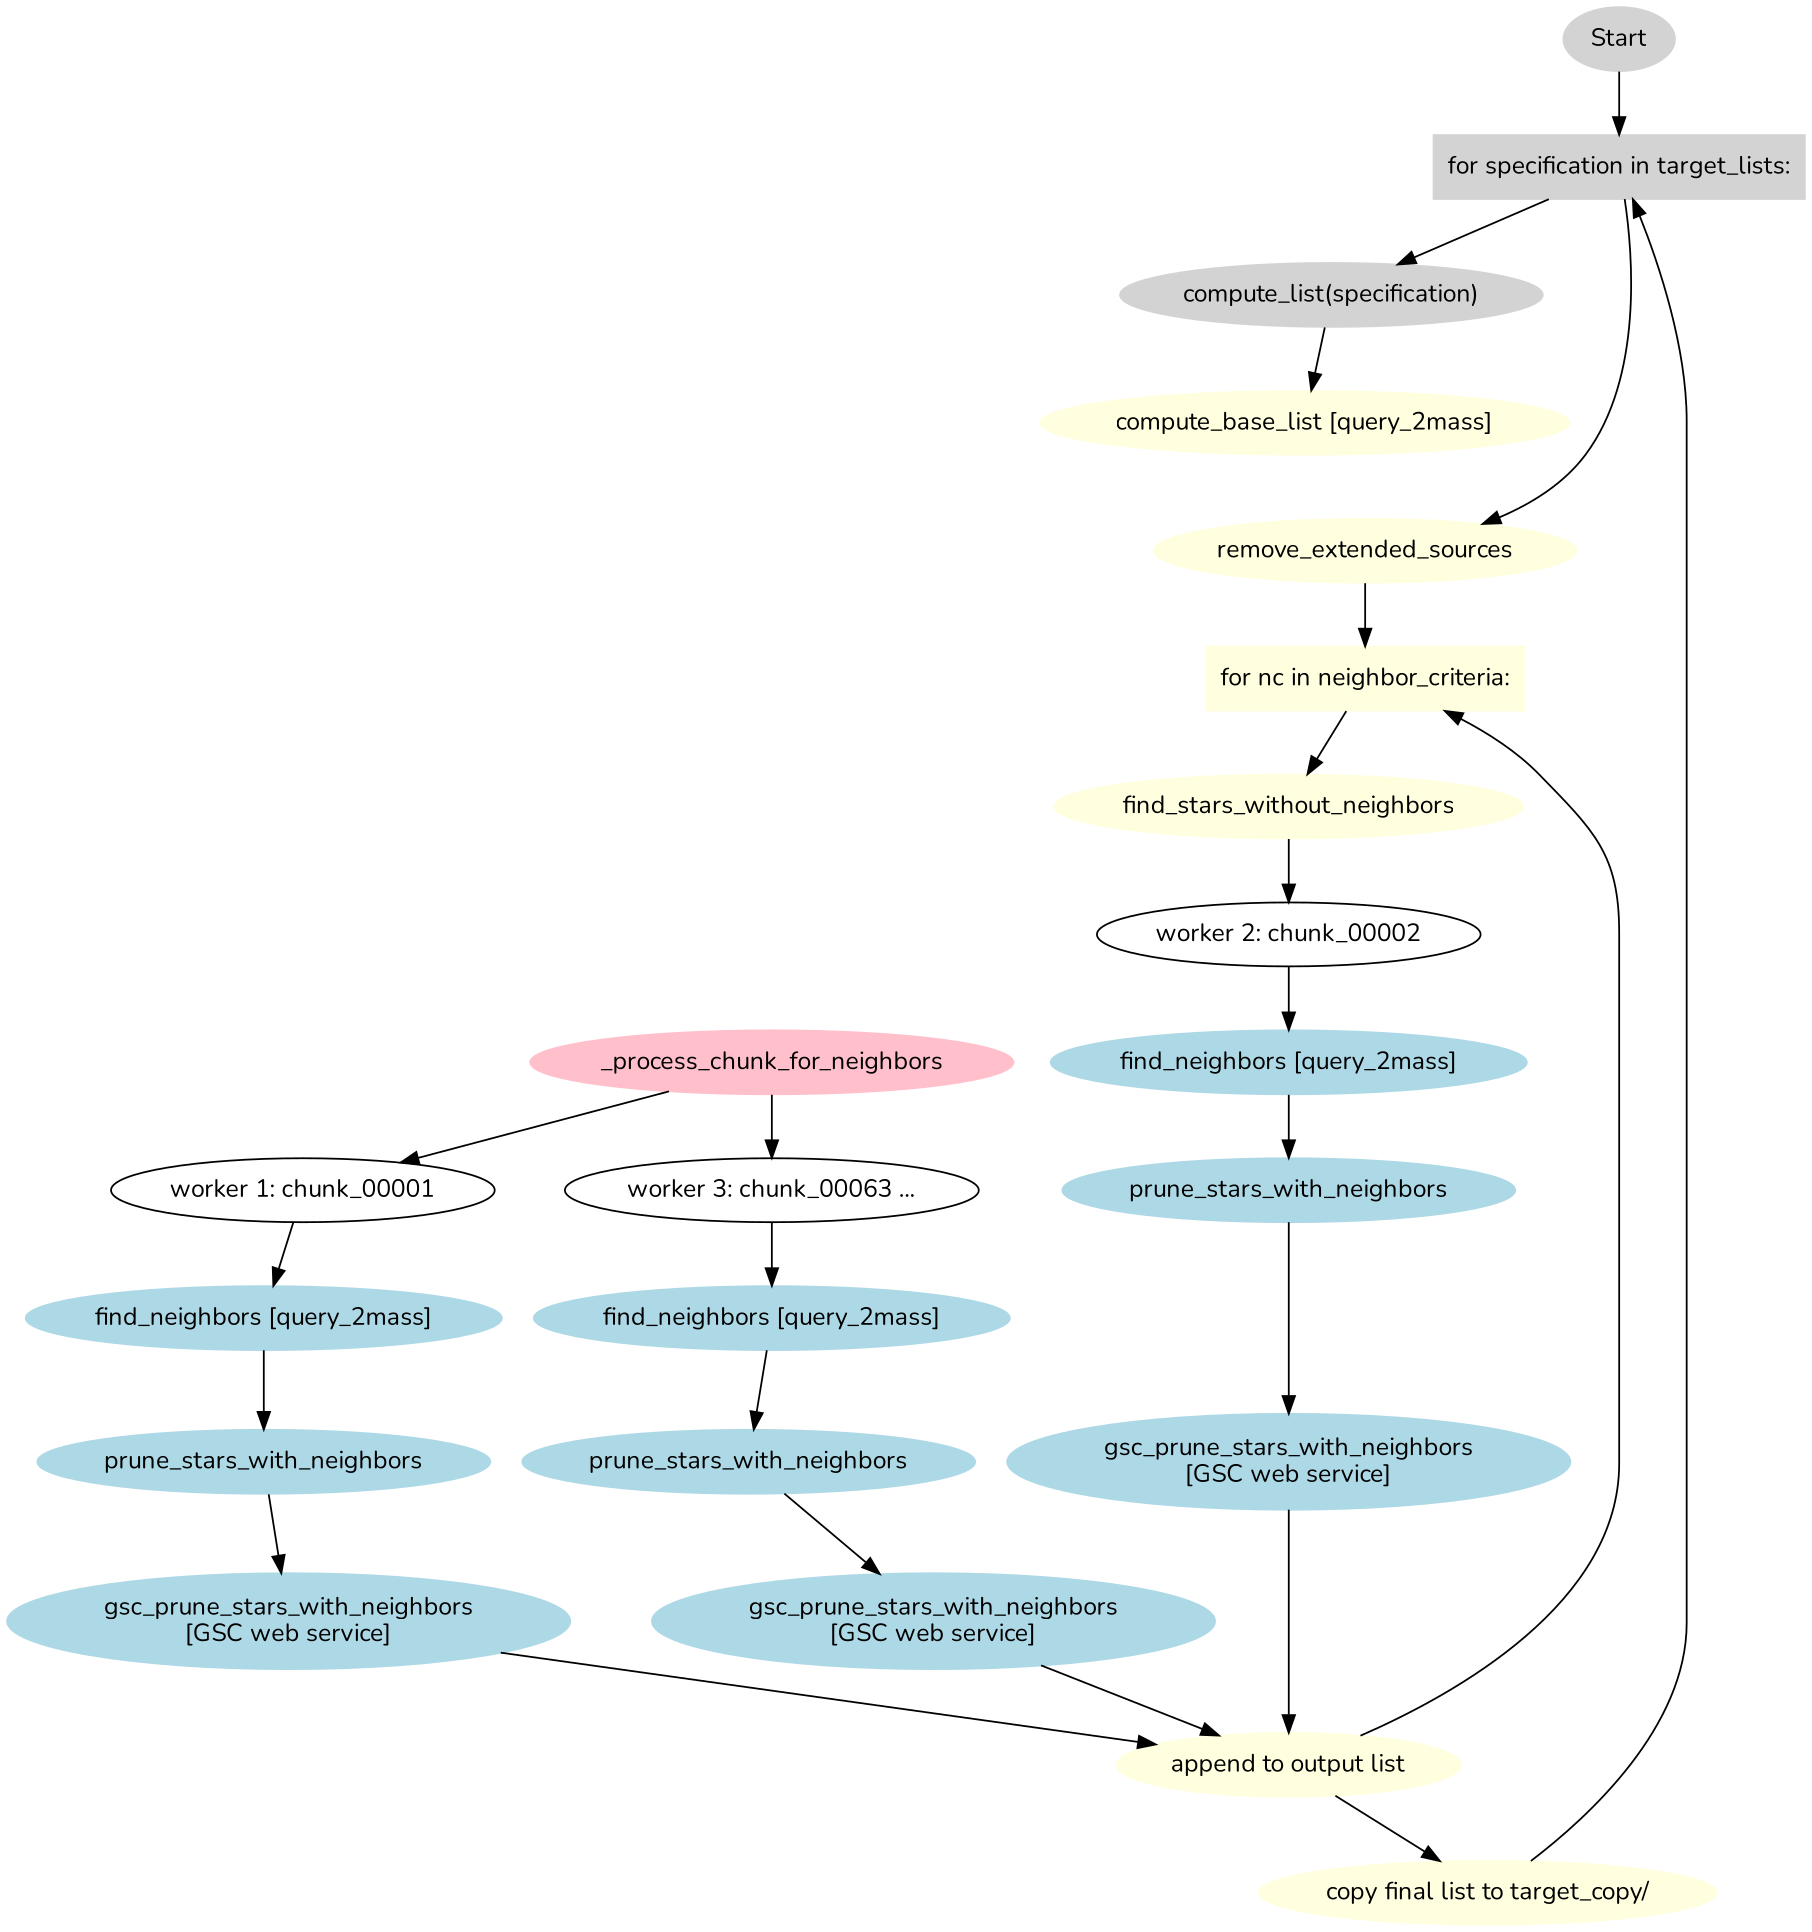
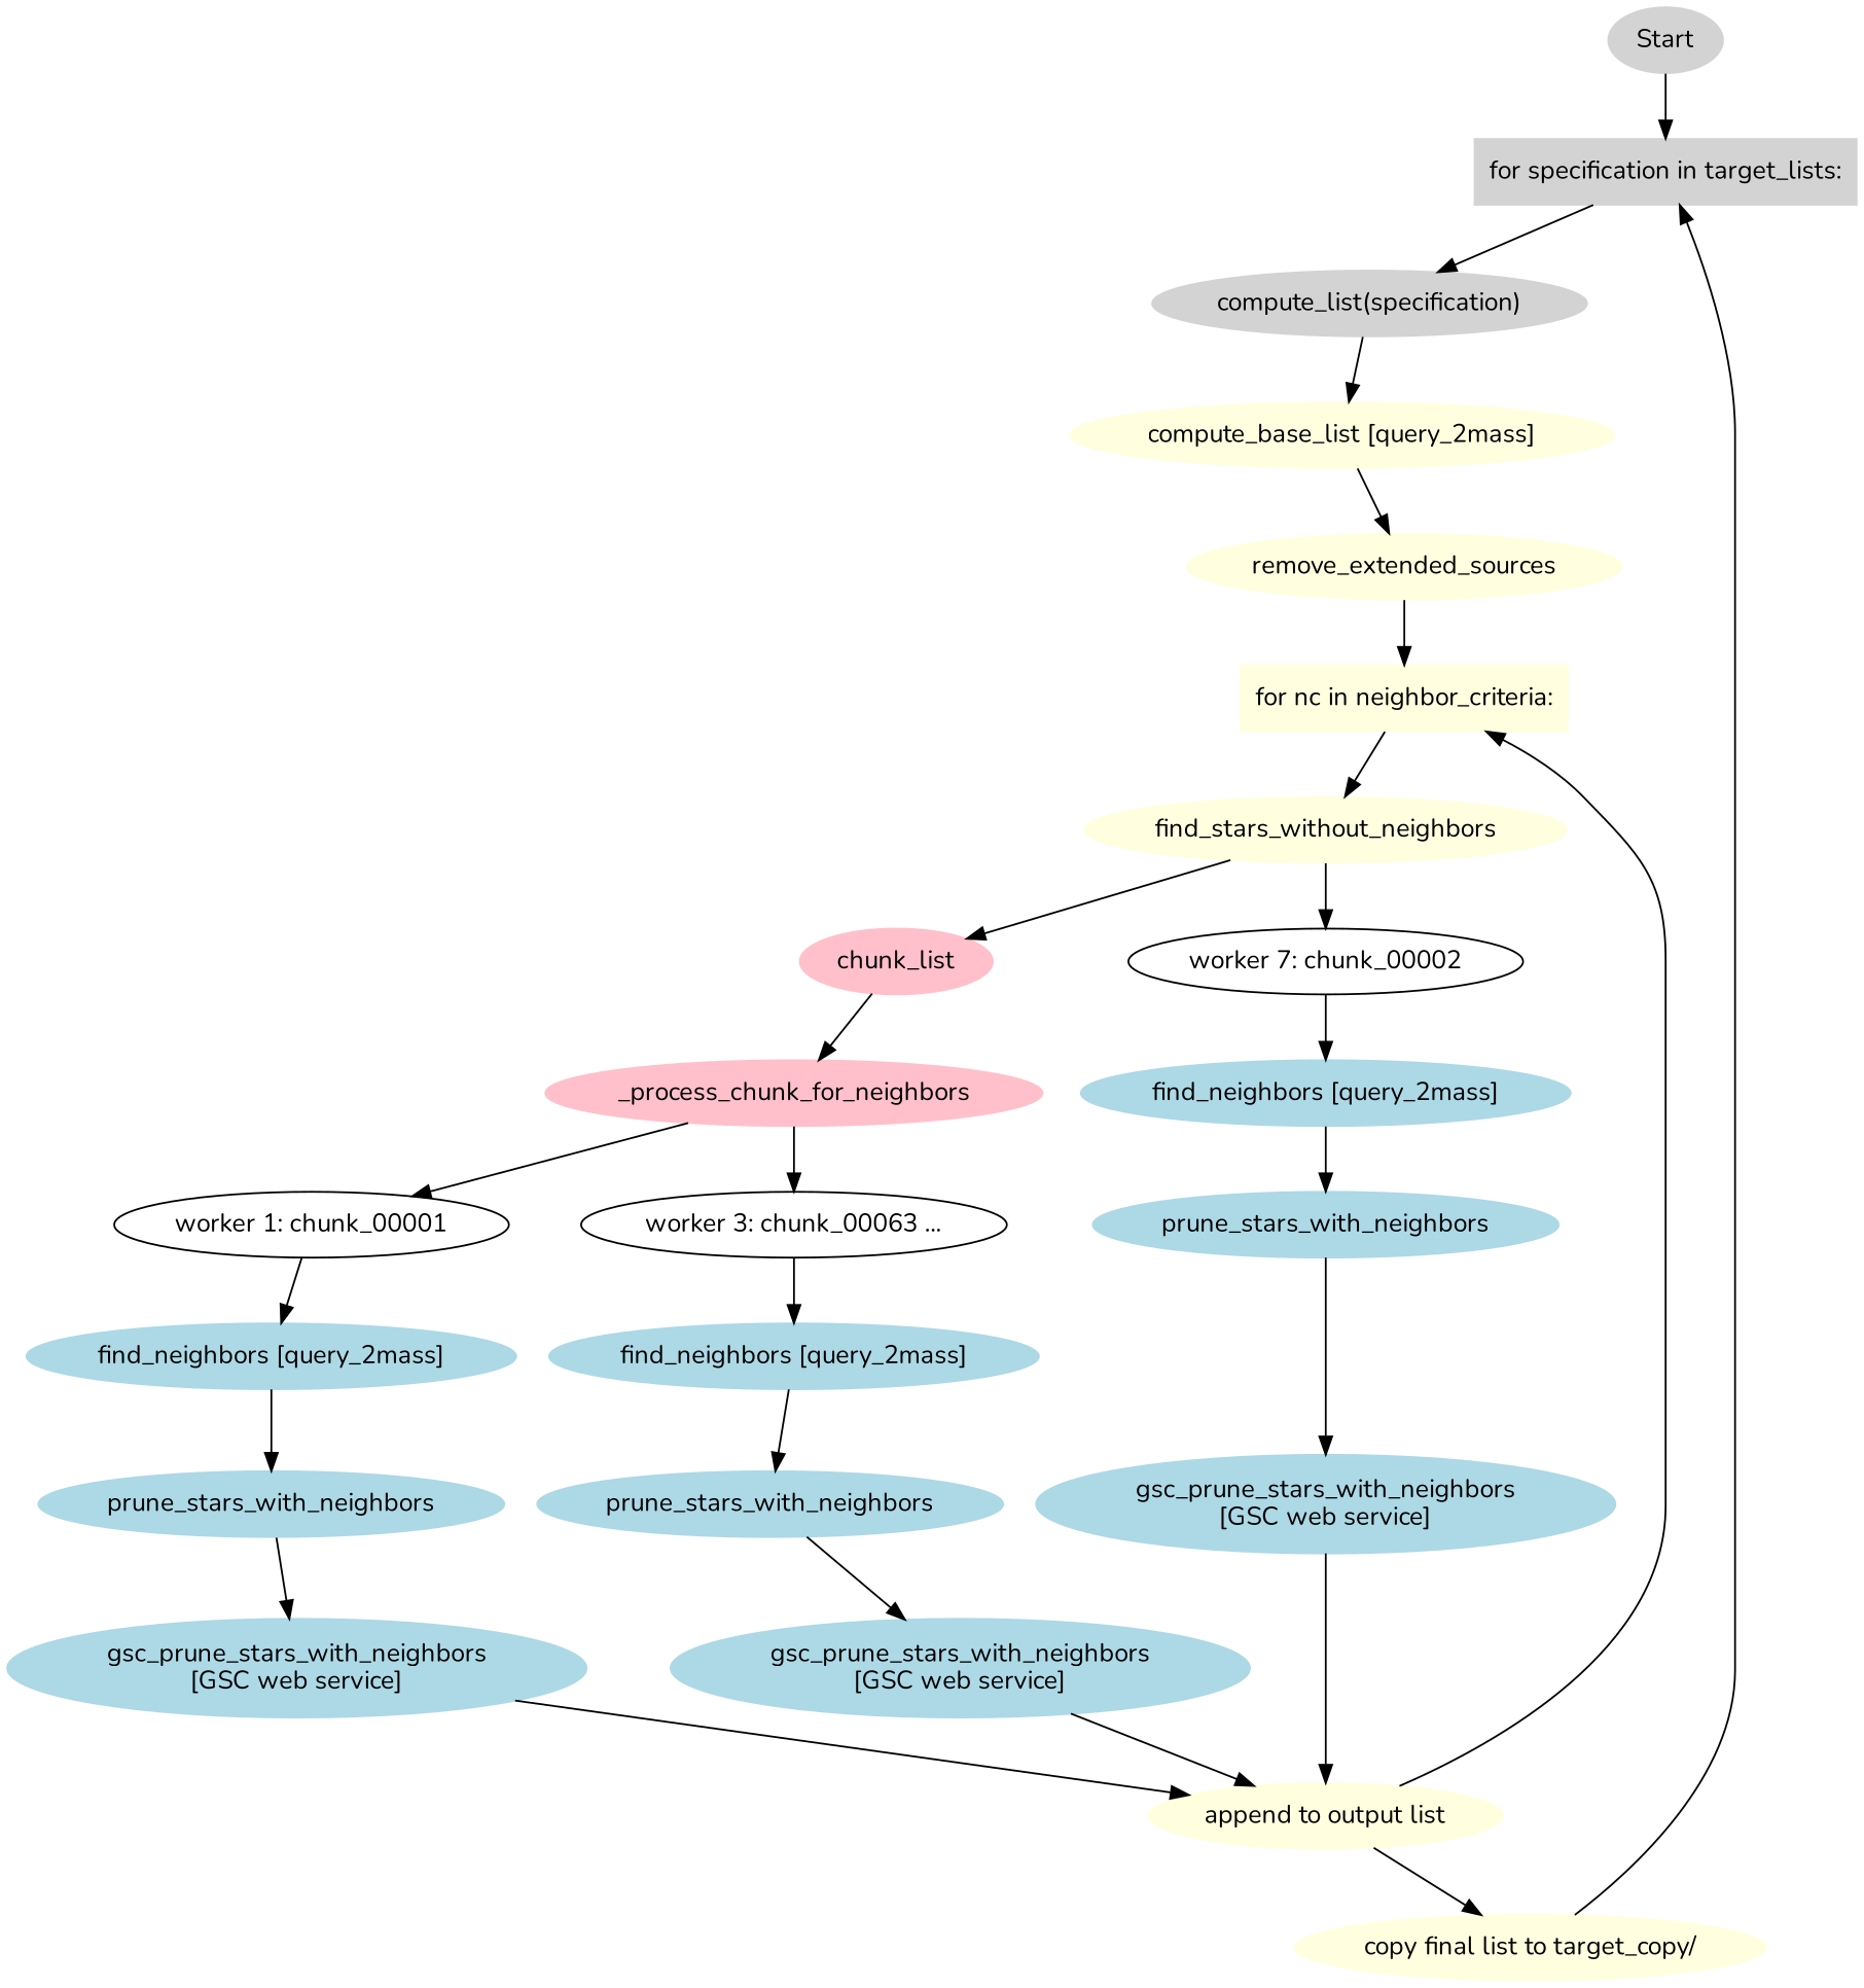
  digraph {
    fontname=Nunito
    node [color=lightblue fontname=Nunito style=filled]
    edge [fontname=Nunito]
    "for specification in target_lists:" [color=lightgray shape=box]
    "compute_list(specification)" [color=lightgray]
    n3 [color=lightyellow label="compute_base_list [query_2mass]"]
    Start [color=lightgray]
    remove_extended_sources [color=lightyellow]
    "for nc in neighbor_criteria:" [color=lightyellow shape=box]
    find_stars_without_neighbors [color=lightyellow]
-   "worker 2: chunk_00002" [color="" style=""]
+   chunk_list [color=pink]
+   "worker 2: chunk_00002" [label="worker 7: chunk_00002" color="" style=""]
    _process_chunk_for_neighbors [color=pink]
    "worker 1: chunk_00001" [color="" style=""]
    n12 [label="worker 3: chunk_00063 ..." color="" style=""]
    n13 [label="find_neighbors [query_2mass]"]
    n14 [label="find_neighbors [query_2mass]"]
    n15 [label="find_neighbors [query_2mass]"]
    n16 [label=prune_stars_with_neighbors]
    n17 [label="gsc_prune_stars_with_neighbors\n[GSC web service]"]
    "append to output list" [color=lightyellow]
    n19 [color=lightyellow label="copy final list to target_copy/"]
    n20 [label=prune_stars_with_neighbors]
    n21 [label="gsc_prune_stars_with_neighbors\n[GSC web service]"]
    n22 [label=prune_stars_with_neighbors]
    n23 [label="gsc_prune_stars_with_neighbors\n[GSC web service]"]
    "for specification in target_lists:" -> "compute_list(specification)"
    "compute_list(specification)" -> n3
-   "for specification in target_lists:" -> remove_extended_sources
+   n3 -> remove_extended_sources
    Start -> "for specification in target_lists:"
    remove_extended_sources -> "for nc in neighbor_criteria:"
    "for nc in neighbor_criteria:" -> find_stars_without_neighbors
+   find_stars_without_neighbors -> chunk_list
    find_stars_without_neighbors -> "worker 2: chunk_00002"
+   chunk_list -> _process_chunk_for_neighbors
    "worker 2: chunk_00002" -> n14
    _process_chunk_for_neighbors -> "worker 1: chunk_00001"
    _process_chunk_for_neighbors -> n12
    "worker 1: chunk_00001" -> n13
    n12 -> n15
    n13 -> n16
    n14 -> n20
    n15 -> n22
    n16 -> n17
    n17 -> "append to output list"
    "append to output list" -> "for nc in neighbor_criteria:"
    "append to output list" -> n19
    n19 -> "for specification in target_lists:"
    n20 -> n21
    n21 -> "append to output list"
    n22 -> n23
    n23 -> "append to output list"
  }
